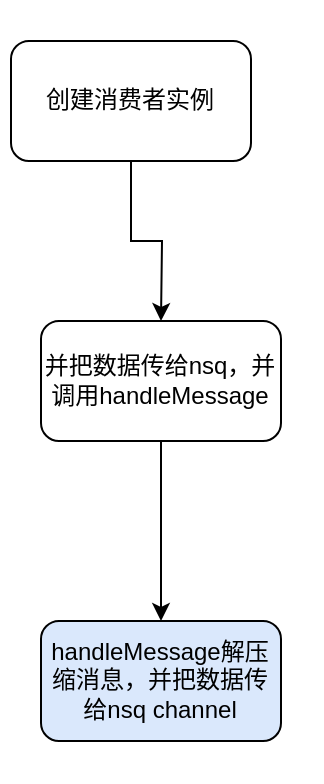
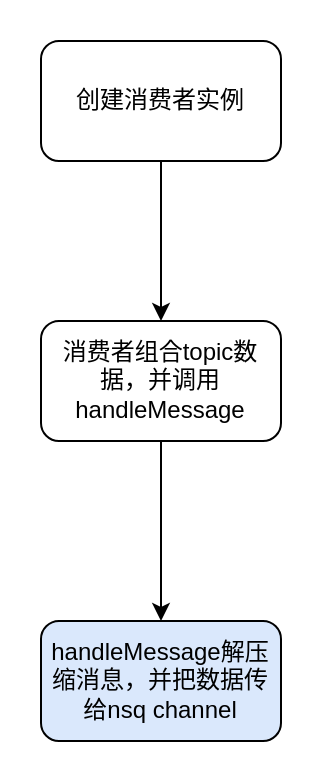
  <mxCell id="0" />
  <mxCell id="1" parent="0" />
  <mxCell id="2" style="edgeStyle=orthogonalEdgeStyle;rounded=0;orthogonalLoop=1;jettySize=auto;html=1;" edge="1" parent="1" source="3"><mxGeometry relative="1" as="geometry"><mxPoint x="80" y="160" as="targetPoint" /></mxGeometry></mxCell>
- <mxCell id="3" value="创建消费者实例" style="rounded=1;whiteSpace=wrap;html=1;" vertex="1" parent="1"><mxGeometry x="5" y="20" width="120" height="60" as="geometry" /></mxCell>
+ <mxCell id="3" value="创建消费者实例" style="rounded=1;whiteSpace=wrap;html=1;" vertex="1" parent="1"><mxGeometry x="20" y="20" width="120" height="60" as="geometry" /></mxCell>
  <mxCell id="4" style="edgeStyle=orthogonalEdgeStyle;rounded=0;orthogonalLoop=1;jettySize=auto;html=1;" edge="1" parent="1" source="5"><mxGeometry relative="1" as="geometry"><mxPoint x="80" y="310" as="targetPoint" /></mxGeometry></mxCell>
- <mxCell id="5" value="并把数据传给nsq，并调用handleMessage" style="rounded=1;whiteSpace=wrap;html=1;" vertex="1" parent="1"><mxGeometry x="20" y="160" width="120" height="60" as="geometry" /></mxCell>
+ <mxCell id="5" value="消费者组合topic数据，并调用handleMessage" style="rounded=1;whiteSpace=wrap;html=1;" vertex="1" parent="1"><mxGeometry x="20" y="160" width="120" height="60" as="geometry" /></mxCell>
  <mxCell id="6" value="handleMessage解压缩消息，并把数据传给nsq channel" style="rounded=1;whiteSpace=wrap;html=1;fillColor=#dae8fc;" vertex="1" parent="1"><mxGeometry x="20" y="310" width="120" height="60" as="geometry" /></mxCell>
